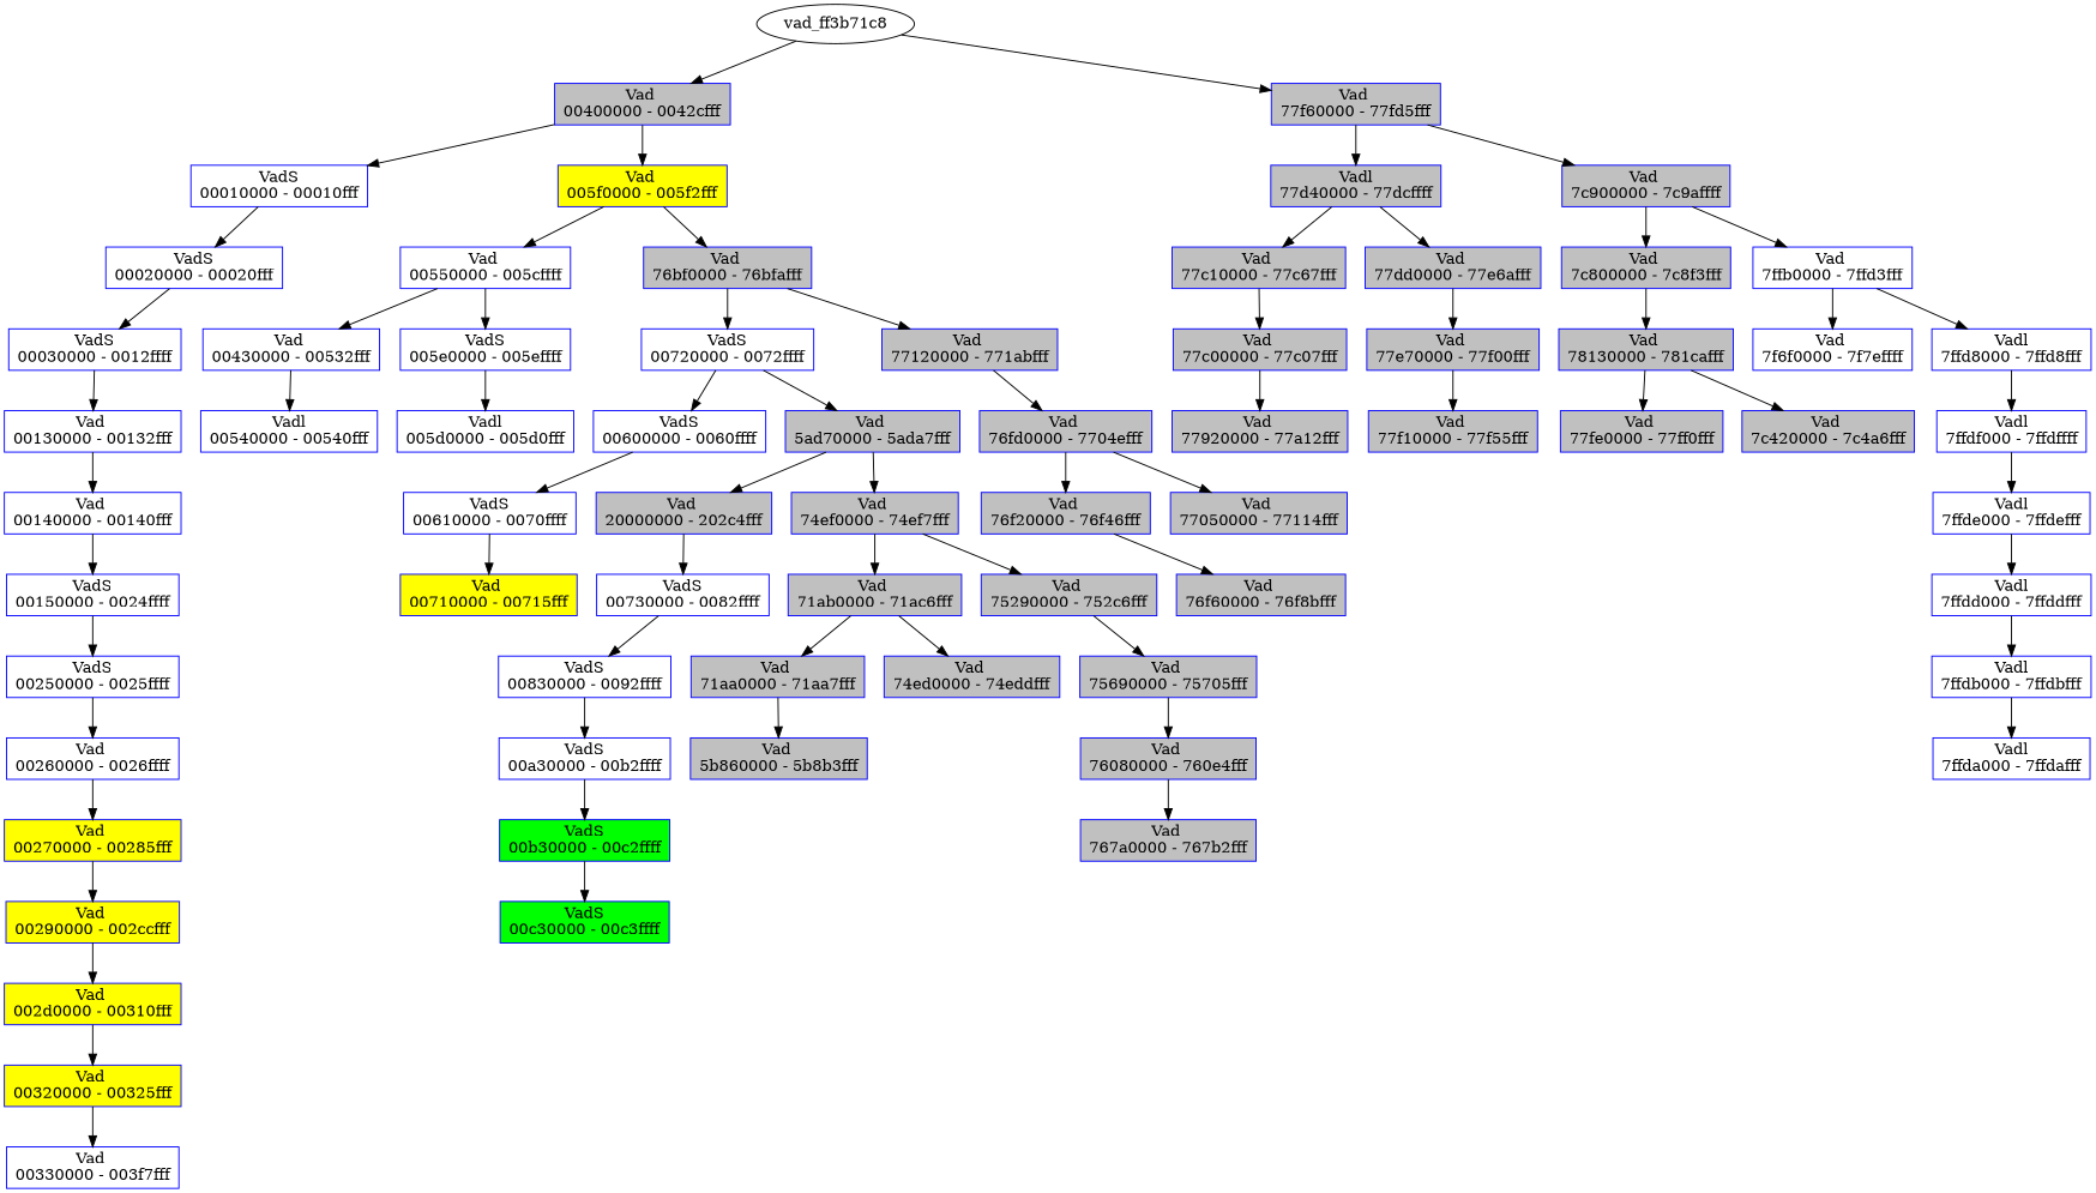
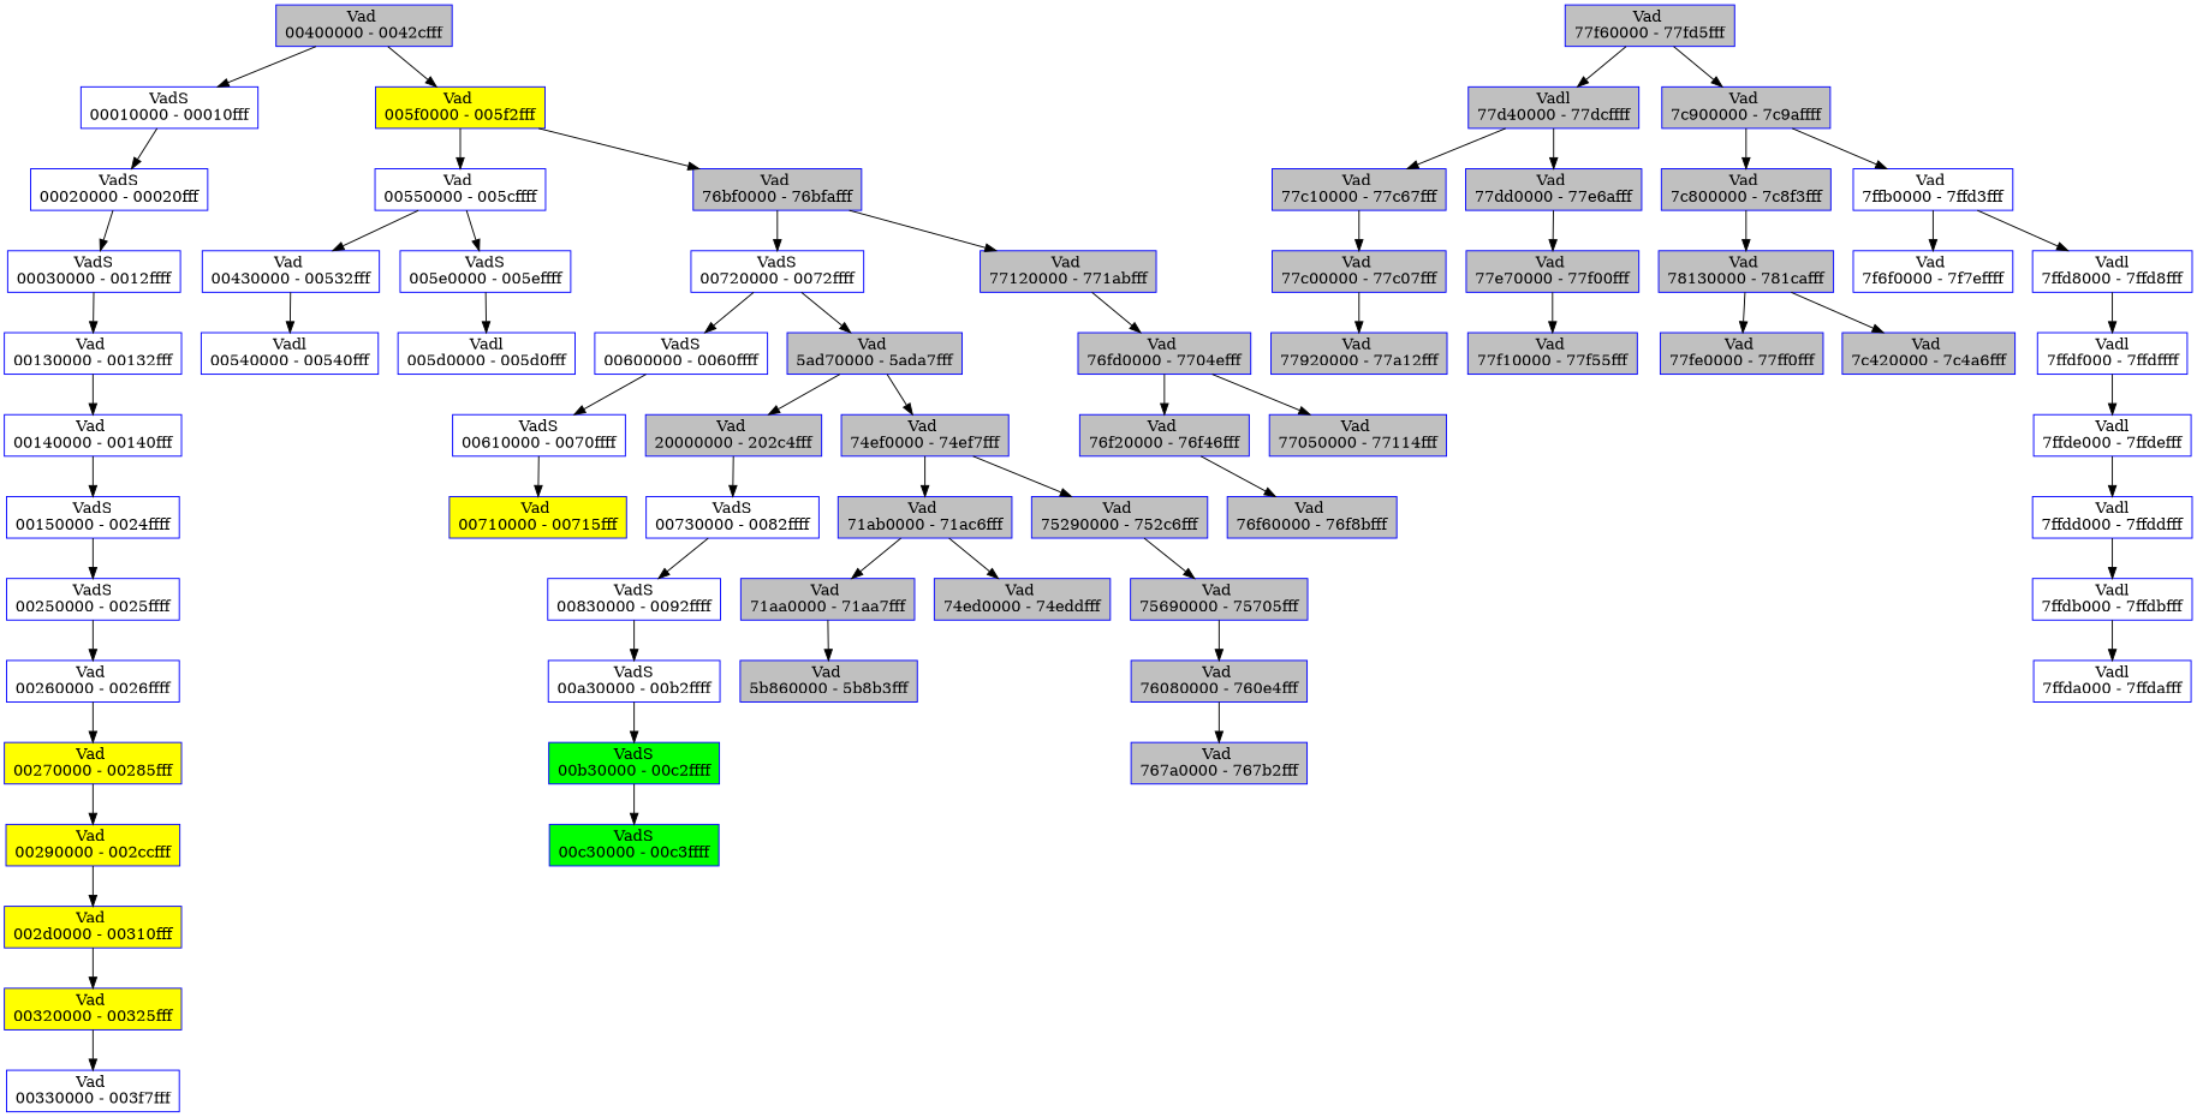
  digraph {
    rankdir=TB
    node [color=blue fillcolor=gray shape=record style=filled]
    n1 [label="{ Vad \n00400000 - 0042cfff }"]
-   vad_ff3b71c8 [color="" fillcolor="" shape="" style=""]
    n3 [label="{ Vad \n77f60000 - 77fd5fff }"]
    n4 [fillcolor=white label="{ VadS\n00010000 - 00010fff }"]
    n5 [fillcolor=yellow label="{ Vad \n005f0000 - 005f2fff }"]
    n6 [fillcolor=white label="{ VadS\n00020000 - 00020fff }"]
    n7 [fillcolor=white label="{ VadS\n00030000 - 0012ffff }"]
    n8 [fillcolor=white label="{ Vad \n00130000 - 00132fff }"]
    n9 [fillcolor=white label="{ Vad \n00140000 - 00140fff }"]
    n10 [fillcolor=white label="{ VadS\n00150000 - 0024ffff }"]
    n11 [fillcolor=white label="{ VadS\n00250000 - 0025ffff }"]
    n12 [fillcolor=white label="{ Vad \n00260000 - 0026ffff }"]
    n13 [fillcolor=yellow label="{ Vad \n00270000 - 00285fff }"]
    n14 [fillcolor=yellow label="{ Vad \n00290000 - 002ccfff }"]
    n15 [fillcolor=yellow label="{ Vad \n002d0000 - 00310fff }"]
    n16 [fillcolor=yellow label="{ Vad \n00320000 - 00325fff }"]
    n17 [fillcolor=white label="{ Vad \n00330000 - 003f7fff }"]
    n18 [fillcolor=white label="{ Vad \n00550000 - 005cffff }"]
    n19 [label="{ Vad \n76bf0000 - 76bfafff }"]
    n20 [fillcolor=white label="{ Vad \n00430000 - 00532fff }"]
    n21 [fillcolor=white label="{ VadS\n005e0000 - 005effff }"]
    n22 [fillcolor=white label="{ Vadl\n00540000 - 00540fff }"]
    n23 [fillcolor=white label="{ Vadl\n005d0000 - 005d0fff }"]
    n24 [fillcolor=white label="{ VadS\n00720000 - 0072ffff }"]
    n25 [label="{ Vad \n77120000 - 771abfff }"]
    n26 [fillcolor=white label="{ VadS\n00600000 - 0060ffff }"]
    n27 [label="{ Vad \n5ad70000 - 5ada7fff }"]
    n28 [fillcolor=white label="{ VadS\n00610000 - 0070ffff }"]
    n29 [fillcolor=yellow label="{ Vad \n00710000 - 00715fff }"]
    n30 [label="{ Vad \n20000000 - 202c4fff }"]
    n31 [label="{ Vad \n74ef0000 - 74ef7fff }"]
    n32 [fillcolor=white label="{ VadS\n00730000 - 0082ffff }"]
    n33 [fillcolor=white label="{ VadS\n00830000 - 0092ffff }"]
    n34 [fillcolor=white label="{ VadS\n00a30000 - 00b2ffff }"]
    n35 [fillcolor=green label="{ VadS\n00b30000 - 00c2ffff }"]
    n36 [fillcolor=green label="{ VadS\n00c30000 - 00c3ffff }"]
    n37 [label="{ Vad \n71ab0000 - 71ac6fff }"]
    n38 [label="{ Vad \n75290000 - 752c6fff }"]
    n39 [label="{ Vad \n71aa0000 - 71aa7fff }"]
    n40 [label="{ Vad \n74ed0000 - 74eddfff }"]
    n41 [label="{ Vad \n5b860000 - 5b8b3fff }"]
    n42 [label="{ Vad \n75690000 - 75705fff }"]
    n43 [label="{ Vad \n76080000 - 760e4fff }"]
    n44 [label="{ Vad \n767a0000 - 767b2fff }"]
    n45 [label="{ Vad \n76fd0000 - 7704efff }"]
    n46 [label="{ Vad \n76f20000 - 76f46fff }"]
    n47 [label="{ Vad \n77050000 - 77114fff }"]
    n48 [label="{ Vad \n76f60000 - 76f8bfff }"]
    n49 [label="{ Vadl\n77d40000 - 77dcffff }"]
    n50 [label="{ Vad \n7c900000 - 7c9affff }"]
    n51 [label="{ Vad \n77c10000 - 77c67fff }"]
    n52 [label="{ Vad \n77dd0000 - 77e6afff }"]
    n53 [label="{ Vad \n77c00000 - 77c07fff }"]
    n54 [label="{ Vad \n77920000 - 77a12fff }"]
    n55 [label="{ Vad \n77e70000 - 77f00fff }"]
    n56 [label="{ Vad \n77f10000 - 77f55fff }"]
    n57 [label="{ Vad \n7c800000 - 7c8f3fff }"]
    n58 [fillcolor=white label="{ Vad \n7ffb0000 - 7ffd3fff }"]
    n59 [label="{ Vad \n78130000 - 781cafff }"]
    n60 [label="{ Vad \n77fe0000 - 77ff0fff }"]
    n61 [label="{ Vad \n7c420000 - 7c4a6fff }"]
    n62 [fillcolor=white label="{ Vad \n7f6f0000 - 7f7effff }"]
    n63 [fillcolor=white label="{ Vadl\n7ffd8000 - 7ffd8fff }"]
    n64 [fillcolor=white label="{ Vadl\n7ffdf000 - 7ffdffff }"]
    n65 [fillcolor=white label="{ Vadl\n7ffde000 - 7ffdefff }"]
    n66 [fillcolor=white label="{ Vadl\n7ffdd000 - 7ffddfff }"]
    n67 [fillcolor=white label="{ Vadl\n7ffdb000 - 7ffdbfff }"]
    n68 [fillcolor=white label="{ Vadl\n7ffda000 - 7ffdafff }"]
    n1 -> n4
    n1 -> n5
-   vad_ff3b71c8 -> n1
-   vad_ff3b71c8 -> n3
    n3 -> n49
    n3 -> n50
    n4 -> n6
    n5 -> n18
    n5 -> n19
    n6 -> n7
    n7 -> n8
    n8 -> n9
    n9 -> n10
    n10 -> n11
    n11 -> n12
    n12 -> n13
    n13 -> n14
    n14 -> n15
    n15 -> n16
    n16 -> n17
    n18 -> n20
    n18 -> n21
    n19 -> n24
    n19 -> n25
    n20 -> n22
    n21 -> n23
    n24 -> n26
    n24 -> n27
    n25 -> n45
    n26 -> n28
    n27 -> n30
    n27 -> n31
    n28 -> n29
    n30 -> n32
    n31 -> n37
    n31 -> n38
    n32 -> n33
    n33 -> n34
    n34 -> n35
    n35 -> n36
    n37 -> n39
    n37 -> n40
    n38 -> n42
    n39 -> n41
    n42 -> n43
    n43 -> n44
    n45 -> n46
    n45 -> n47
    n46 -> n48
    n49 -> n51
    n49 -> n52
    n50 -> n57
    n50 -> n58
    n51 -> n53
    n52 -> n55
    n53 -> n54
    n55 -> n56
    n57 -> n59
    n58 -> n62
    n58 -> n63
    n59 -> n60
    n59 -> n61
    n63 -> n64
    n64 -> n65
    n65 -> n66
    n66 -> n67
    n67 -> n68
  }
